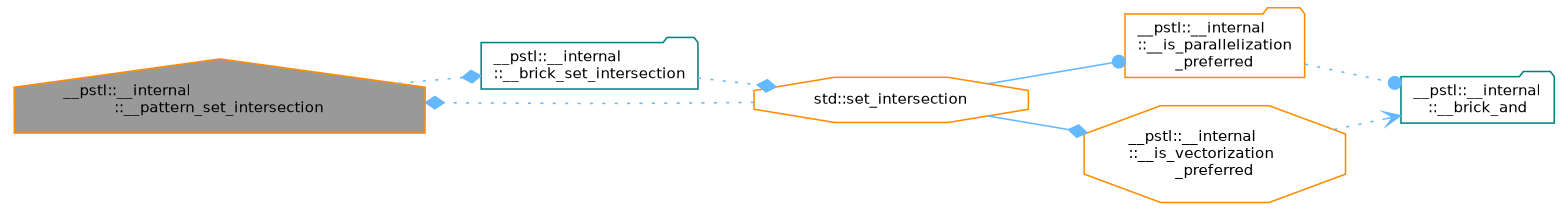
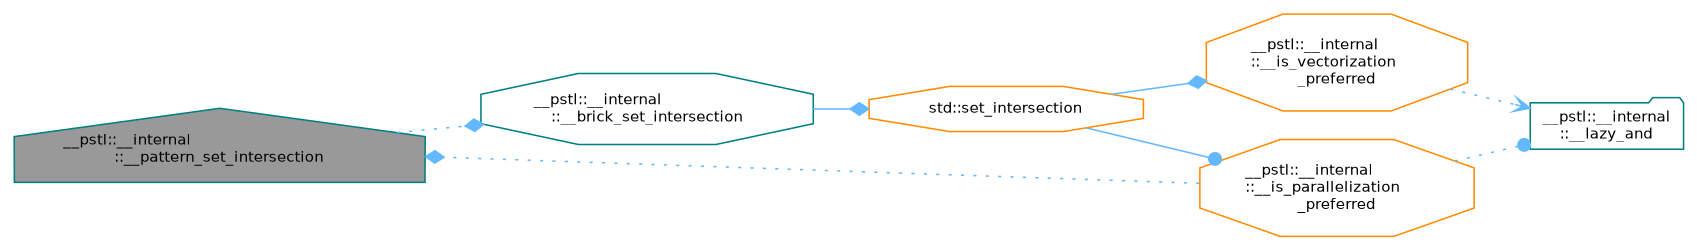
  digraph {
    rankdir=LR
    node [color=teal fillcolor=white fontname=Helvetica fontsize=10 shape=octagon style=filled]
    edge [arrowhead=diamond color=steelblue1 fontname=Helvetica fontsize=10 labelfontname=Helvetica labelfontsize=10 style=dotted]
-   n1 [color=darkorange fillcolor=grey60 fontcolor=black height=0.2 label="__pstl::__internal\l::__pattern_set_intersection" shape=house width=0.4]
-   n2 [height=0.2 label="__pstl::__internal\l::__brick_set_intersection" shape=folder width=0.4]
+   n1 [fillcolor=grey60 fontcolor=black height=0.2 label="__pstl::__internal\l::__pattern_set_intersection" shape=house width=0.4]
+   n2 [height=0.2 label="__pstl::__internal\l::__brick_set_intersection" width=0.4]
    n3 [color=darkorange height=0.2 label="std::set_intersection" width=0.4]
-   n4 [color=darkorange height=0.2 label="__pstl::__internal\l::__is_parallelization\l_preferred" shape=folder width=0.4]
+   n4 [color=darkorange height=0.2 label="__pstl::__internal\l::__is_parallelization\l_preferred" width=0.4]
    n5 [color=darkorange height=0.2 label="__pstl::__internal\l::__is_vectorization\l_preferred" width=0.4]
-   n6 [height=0.2 label="__pstl::__internal\l::__brick_and" shape=folder width=0.4]
+   n6 [height=0.2 label="__pstl::__internal\l::__lazy_and" shape=folder width=0.4]
    n1 -> n2
-   n2 -> n3
-   n3 -> n1
+   n2 -> n3 [style=solid]
+   n4 -> n1
    n3 -> n4 [arrowhead=dot style=solid]
    n3 -> n5 [style=solid]
    n4 -> n6 [arrowhead=dot]
    n5 -> n6 [arrowhead=vee]
  }
